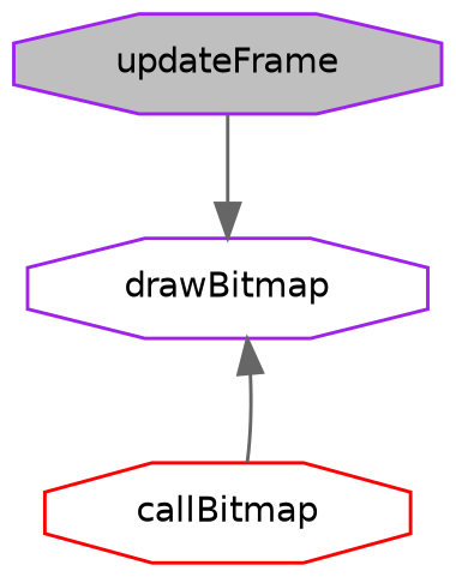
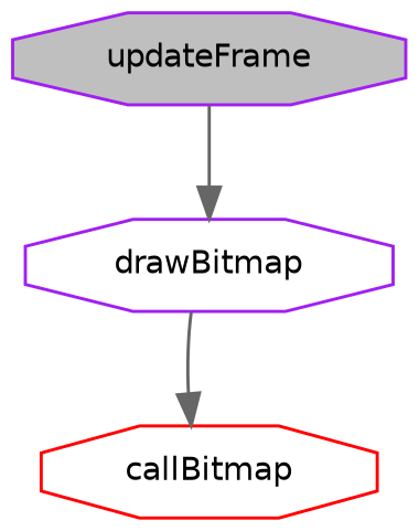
  digraph {
    rankdir=TB
    node [color=purple fillcolor=white fontname=Helvetica fontsize=10 shape=octagon style=filled]
    edge [color=gray40 fontname=Helvetica fontsize=10 labelfontname=Helvetica labelfontsize=10 style=solid]
    n1 [fillcolor=grey75 fontcolor=black height=0.2 label=updateFrame width=0.4]
    n2 [height=0.2 label=drawBitmap width=0.4]
    n3 [color=red height=0.2 label=callBitmap width=0.4]
    n1 -> n2
-   n3 -> n2
+   n2 -> n3
  }
